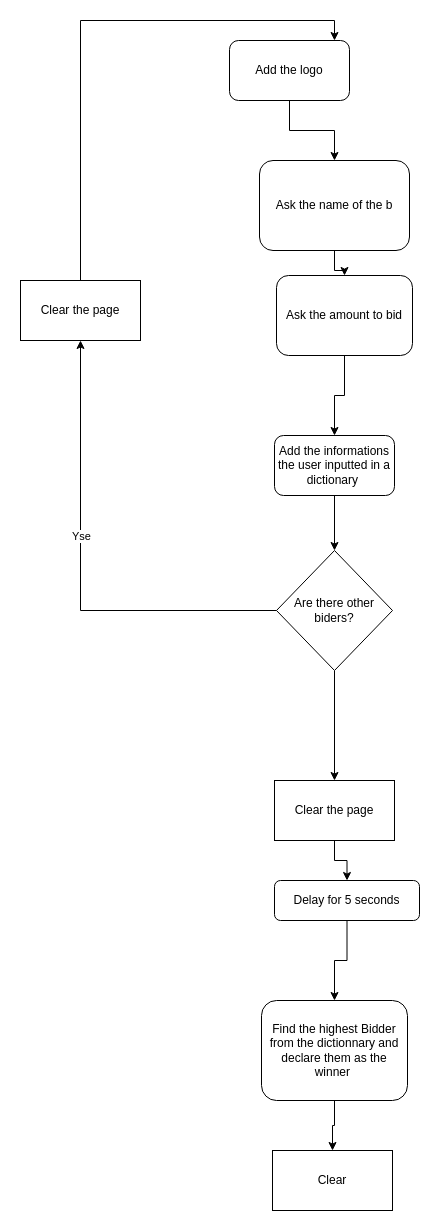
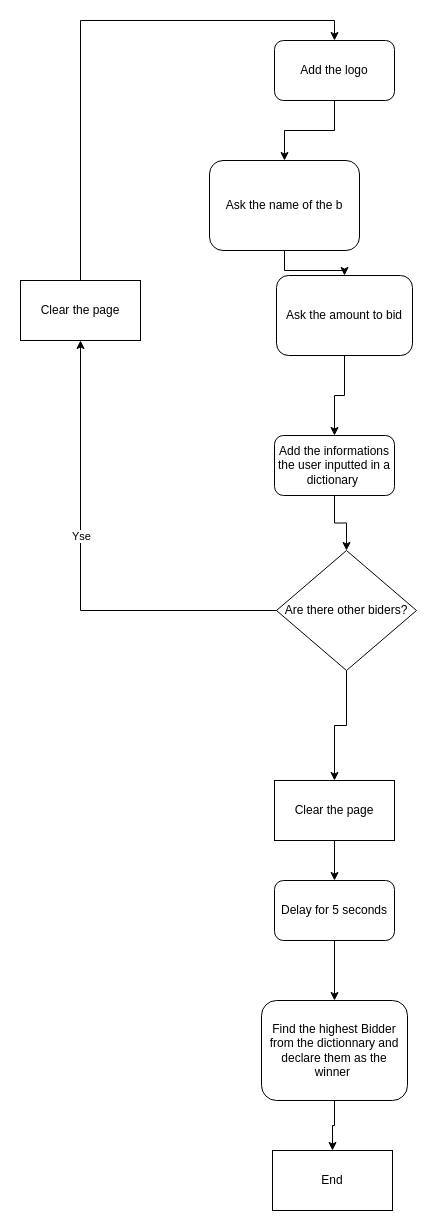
  <mxCell id="0" />
  <mxCell id="1" parent="0" />
  <mxCell id="2" value="" style="edgeStyle=orthogonalEdgeStyle;rounded=0;orthogonalLoop=1;jettySize=auto;html=1;" edge="1" parent="1" source="3" target="5"><mxGeometry relative="1" as="geometry" /></mxCell>
- <mxCell id="3" value="Add the logo" style="rounded=1;whiteSpace=wrap;html=1;" vertex="1" parent="1"><mxGeometry x="229" y="40" width="120" height="60" as="geometry" /></mxCell>
+ <mxCell id="3" value="Add the logo" style="rounded=1;whiteSpace=wrap;html=1;" vertex="1" parent="1"><mxGeometry x="274" y="40" width="120" height="60" as="geometry" /></mxCell>
  <mxCell id="4" value="" style="edgeStyle=orthogonalEdgeStyle;rounded=0;orthogonalLoop=1;jettySize=auto;html=1;" edge="1" parent="1" source="5" target="7"><mxGeometry relative="1" as="geometry" /></mxCell>
- <mxCell id="5" value="Ask the name of the b" style="rounded=1;whiteSpace=wrap;html=1;" vertex="1" parent="1"><mxGeometry x="259" y="160" width="150" height="90" as="geometry" /></mxCell>
+ <mxCell id="5" value="Ask the name of the b" style="rounded=1;whiteSpace=wrap;html=1;" vertex="1" parent="1"><mxGeometry x="209" y="160" width="150" height="90" as="geometry" /></mxCell>
  <mxCell id="6" value="" style="edgeStyle=orthogonalEdgeStyle;rounded=0;orthogonalLoop=1;jettySize=auto;html=1;" edge="1" parent="1" source="7" target="9"><mxGeometry relative="1" as="geometry" /></mxCell>
  <mxCell id="7" value="Ask the amount to bid" style="rounded=1;whiteSpace=wrap;html=1;" vertex="1" parent="1"><mxGeometry x="276" y="275" width="136" height="80" as="geometry" /></mxCell>
  <mxCell id="8" value="" style="edgeStyle=orthogonalEdgeStyle;rounded=0;orthogonalLoop=1;jettySize=auto;html=1;" edge="1" parent="1" source="9" target="13"><mxGeometry relative="1" as="geometry" /></mxCell>
  <mxCell id="9" value="Add the informations the user inputted in a dictionary&amp;nbsp;" style="rounded=1;whiteSpace=wrap;html=1;" vertex="1" parent="1"><mxGeometry x="274" y="435" width="120" height="60" as="geometry" /></mxCell>
  <mxCell id="10" value="" style="edgeStyle=orthogonalEdgeStyle;rounded=0;orthogonalLoop=1;jettySize=auto;html=1;" edge="1" parent="1" source="13" target="15"><mxGeometry relative="1" as="geometry" /></mxCell>
  <mxCell id="11" value="Yse" style="edgeLabel;html=1;align=center;verticalAlign=middle;resizable=0;points=[];" vertex="1" connectable="0" parent="10"><mxGeometry x="0.163" relative="1" as="geometry"><mxPoint as="offset" /></mxGeometry></mxCell>
  <mxCell id="12" value="" style="edgeStyle=orthogonalEdgeStyle;rounded=0;orthogonalLoop=1;jettySize=auto;html=1;" edge="1" parent="1" source="13" target="17"><mxGeometry relative="1" as="geometry" /></mxCell>
- <mxCell id="13" value="Are there other biders?" style="rhombus;whiteSpace=wrap;html=1;" vertex="1" parent="1"><mxGeometry x="276" y="550" width="116" height="120" as="geometry" /></mxCell>
+ <mxCell id="13" value="Are there other biders?" style="rhombus;whiteSpace=wrap;html=1;" vertex="1" parent="1"><mxGeometry x="276" y="550" width="140" height="120" as="geometry" /></mxCell>
  <mxCell id="14" value="" style="edgeStyle=orthogonalEdgeStyle;rounded=0;orthogonalLoop=1;jettySize=auto;html=1;" edge="1" parent="1" source="15" target="3"><mxGeometry relative="1" as="geometry"><Array as="points"><mxPoint x="334" y="20" /></Array></mxGeometry></mxCell>
  <mxCell id="15" value="Clear the page" style="rounded=0;whiteSpace=wrap;html=1;" vertex="1" parent="1"><mxGeometry x="20" y="280" width="120" height="60" as="geometry" /></mxCell>
  <mxCell id="16" value="" style="edgeStyle=orthogonalEdgeStyle;rounded=0;orthogonalLoop=1;jettySize=auto;html=1;" edge="1" parent="1" source="17" target="19"><mxGeometry relative="1" as="geometry" /></mxCell>
  <mxCell id="17" value="Clear the page" style="whiteSpace=wrap;html=1;" vertex="1" parent="1"><mxGeometry x="274" y="780" width="120" height="60" as="geometry" /></mxCell>
  <mxCell id="18" value="" style="edgeStyle=orthogonalEdgeStyle;rounded=0;orthogonalLoop=1;jettySize=auto;html=1;" edge="1" parent="1" source="19" target="21"><mxGeometry relative="1" as="geometry" /></mxCell>
- <mxCell id="19" value="Delay for 5 seconds" style="rounded=1;whiteSpace=wrap;html=1;" vertex="1" parent="1"><mxGeometry x="274" y="880" width="145" height="40" as="geometry" /></mxCell>
+ <mxCell id="19" value="Delay for 5 seconds" style="rounded=1;whiteSpace=wrap;html=1;" vertex="1" parent="1"><mxGeometry x="274" y="880" width="120" height="60" as="geometry" /></mxCell>
  <mxCell id="20" value="" style="edgeStyle=orthogonalEdgeStyle;rounded=0;orthogonalLoop=1;jettySize=auto;html=1;" edge="1" parent="1" source="21" target="22"><mxGeometry relative="1" as="geometry" /></mxCell>
  <mxCell id="21" value="Find the highest Bidder from the dictionnary and declare them as the winner&amp;nbsp;" style="rounded=1;whiteSpace=wrap;html=1;" vertex="1" parent="1"><mxGeometry x="261" y="1000" width="146" height="100" as="geometry" /></mxCell>
- <mxCell id="22" value="Clear" style="rounded=0;whiteSpace=wrap;html=1;" vertex="1" parent="1"><mxGeometry x="272" y="1150" width="120" height="60" as="geometry" /></mxCell>
+ <mxCell id="22" value="End" style="rounded=0;whiteSpace=wrap;html=1;" vertex="1" parent="1"><mxGeometry x="272" y="1150" width="120" height="60" as="geometry" /></mxCell>
